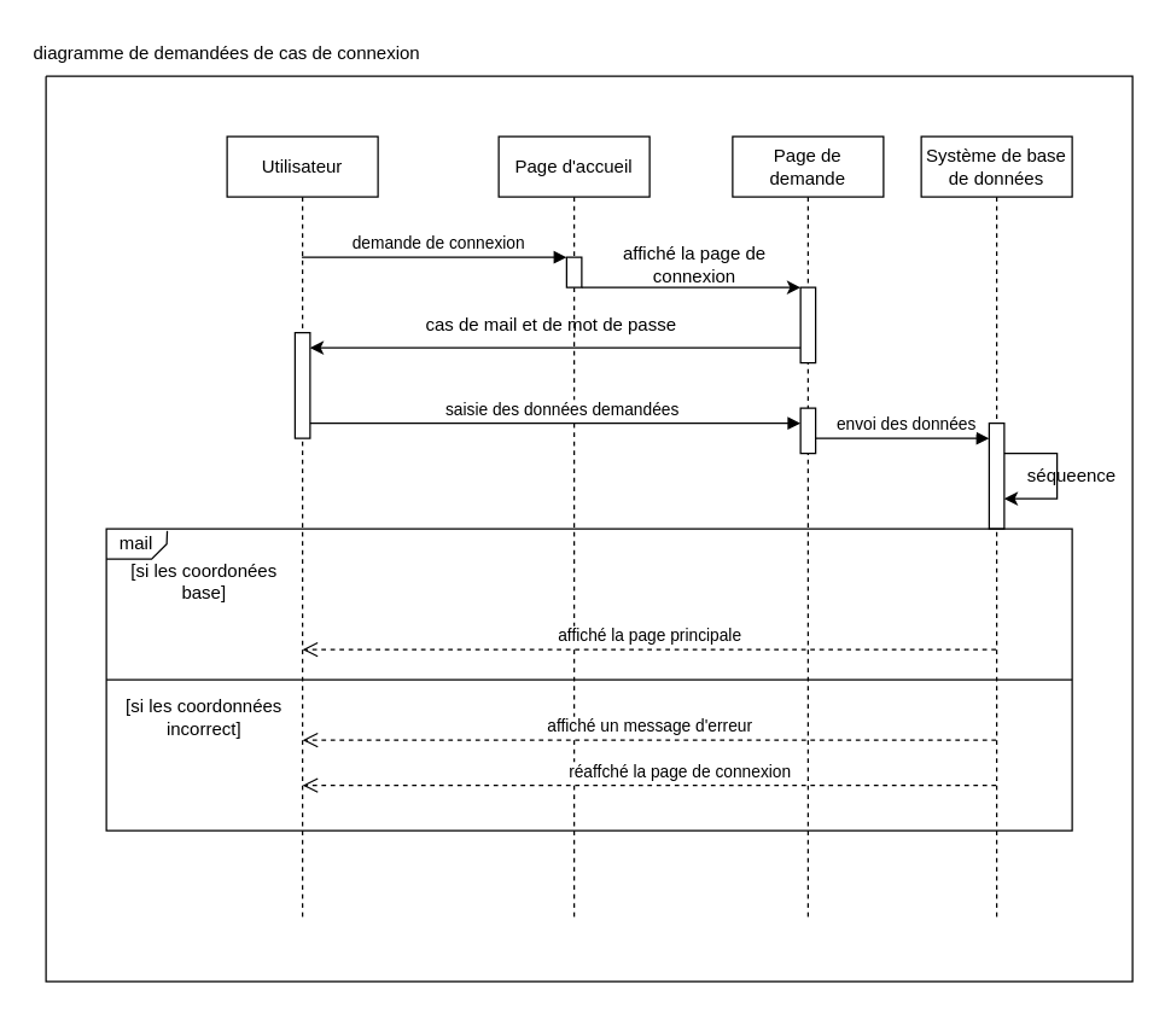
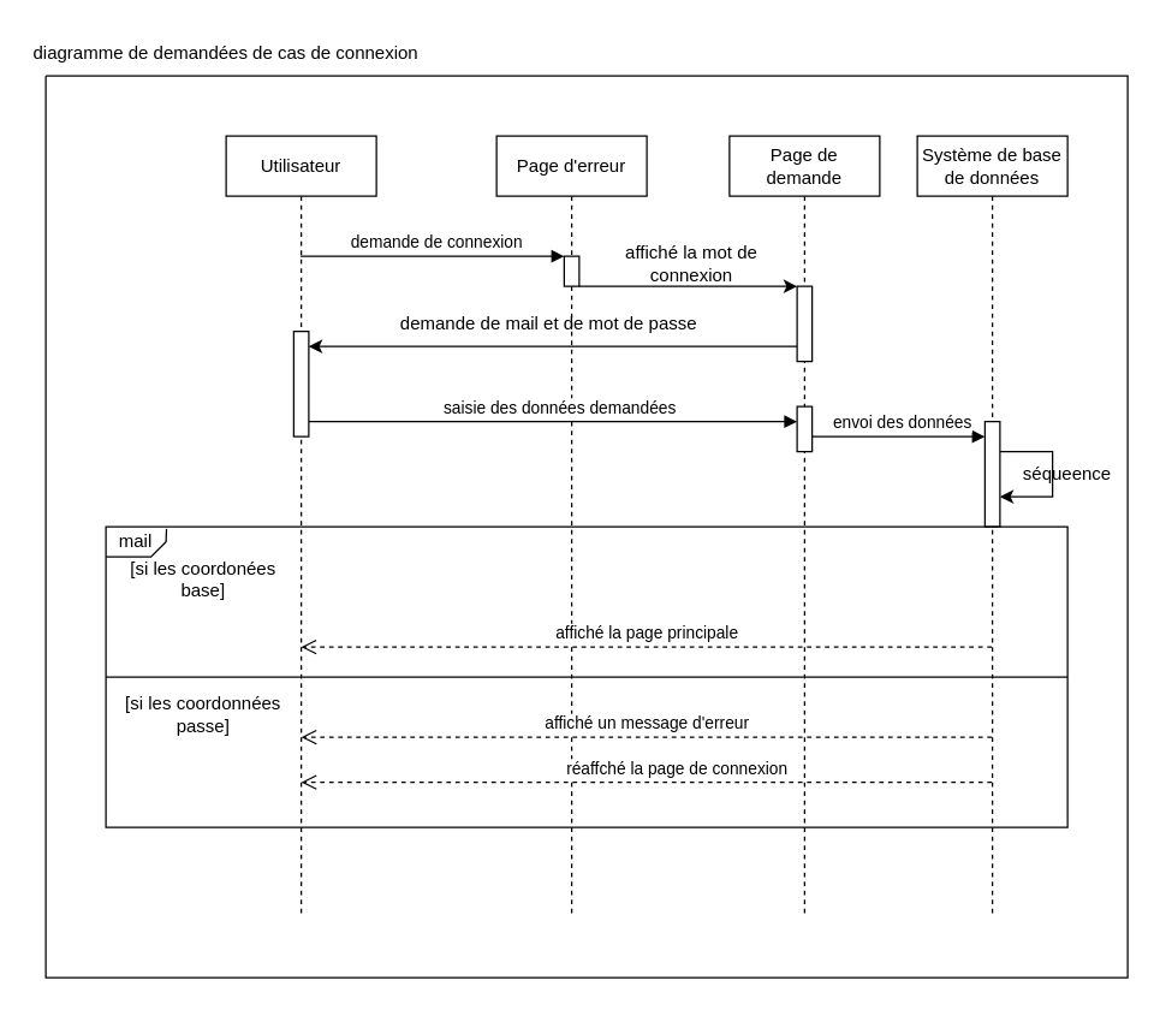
  <mxCell id="0" />
  <mxCell id="1" parent="0" />
- <mxCell id="2" value="Page d'accueil" style="shape=umlLifeline;perimeter=lifelinePerimeter;whiteSpace=wrap;html=1;container=0;dropTarget=0;collapsible=0;recursiveResize=0;outlineConnect=0;portConstraint=eastwest;newEdgeStyle={&quot;edgeStyle&quot;:&quot;elbowEdgeStyle&quot;,&quot;elbow&quot;:&quot;vertical&quot;,&quot;curved&quot;:0,&quot;rounded&quot;:0};" parent="1" vertex="1"><mxGeometry x="330" y="90" width="100" height="520" as="geometry" /></mxCell>
+ <mxCell id="2" value="Page d'erreur" style="shape=umlLifeline;perimeter=lifelinePerimeter;whiteSpace=wrap;html=1;container=0;dropTarget=0;collapsible=0;recursiveResize=0;outlineConnect=0;portConstraint=eastwest;newEdgeStyle={&quot;edgeStyle&quot;:&quot;elbowEdgeStyle&quot;,&quot;elbow&quot;:&quot;vertical&quot;,&quot;curved&quot;:0,&quot;rounded&quot;:0};" parent="1" vertex="1"><mxGeometry x="330" y="90" width="100" height="520" as="geometry" /></mxCell>
  <mxCell id="3" value="" style="html=1;points=[];perimeter=orthogonalPerimeter;outlineConnect=0;targetShapes=umlLifeline;portConstraint=eastwest;newEdgeStyle={&quot;edgeStyle&quot;:&quot;elbowEdgeStyle&quot;,&quot;elbow&quot;:&quot;vertical&quot;,&quot;curved&quot;:0,&quot;rounded&quot;:0};" parent="2" vertex="1"><mxGeometry x="45" y="80" width="10" height="20" as="geometry" /></mxCell>
  <mxCell id="4" value="demande de connexion" style="html=1;verticalAlign=bottom;endArrow=block;edgeStyle=elbowEdgeStyle;elbow=vertical;curved=0;rounded=0;" parent="1" source="12" target="3" edge="1"><mxGeometry x="0.029" relative="1" as="geometry"><mxPoint x="205" y="170" as="sourcePoint" /><Array as="points"><mxPoint x="290" y="170" /></Array><mxPoint as="offset" /></mxGeometry></mxCell>
  <mxCell id="5" value="Page de demande" style="shape=umlLifeline;perimeter=lifelinePerimeter;whiteSpace=wrap;html=1;container=0;dropTarget=0;collapsible=0;recursiveResize=0;outlineConnect=0;portConstraint=eastwest;newEdgeStyle={&quot;edgeStyle&quot;:&quot;elbowEdgeStyle&quot;,&quot;elbow&quot;:&quot;vertical&quot;,&quot;curved&quot;:0,&quot;rounded&quot;:0};" vertex="1" parent="1"><mxGeometry x="485" y="90" width="100" height="520" as="geometry" /></mxCell>
  <mxCell id="6" value="&lt;span style=&quot;color: rgba(0, 0, 0, 0); font-family: monospace; font-size: 0px; text-align: start;&quot;&gt;%3CmxGraphModel%3E%3Croot%3E%3CmxCell%20id%3D%220%22%2F%3E%3CmxCell%20id%3D%221%22%20parent%3D%220%22%2F%3E%3CmxCell%20id%3D%222%22%20value%3D%22demande%20de%20connexion%22%20style%3D%22html%3D1%3BverticalAlign%3Dbottom%3BendArrow%3Dblock%3BedgeStyle%3DelbowEdgeStyle%3Belbow%3Dvertical%3Bcurved%3D0%3Brounded%3D0%3B%22%20edge%3D%221%22%20parent%3D%221%22%3E%3CmxGeometry%20x%3D%220.03%22%20relative%3D%221%22%20as%3D%22geometry%22%3E%3CmxPoint%20x%3D%2290%22%20y%3D%22120%22%20as%3D%22sourcePoint%22%2F%3E%3CArray%20as%3D%22points%22%3E%3CmxPoint%20x%3D%22180%22%20y%3D%22120%22%2F%3E%3C%2FArray%3E%3CmxPoint%20x%3D%22265%22%20y%3D%22120%22%20as%3D%22targetPoint%22%2F%3E%3CmxPoint%20as%3D%22offset%22%2F%3E%3C%2FmxGeometry%3E%3C%2FmxCell%3E%3C%2Froot%3E%3C%2FmxGraphModel%3E&lt;/span&gt;" style="html=1;points=[];perimeter=orthogonalPerimeter;outlineConnect=0;targetShapes=umlLifeline;portConstraint=eastwest;newEdgeStyle={&quot;edgeStyle&quot;:&quot;elbowEdgeStyle&quot;,&quot;elbow&quot;:&quot;vertical&quot;,&quot;curved&quot;:0,&quot;rounded&quot;:0};" vertex="1" parent="5"><mxGeometry x="45" y="100" width="10" height="50" as="geometry" /></mxCell>
  <mxCell id="7" value="&lt;span style=&quot;color: rgba(0, 0, 0, 0); font-family: monospace; font-size: 0px; text-align: start;&quot;&gt;%3CmxGraphModel%3E%3Croot%3E%3CmxCell%20id%3D%220%22%2F%3E%3CmxCell%20id%3D%221%22%20parent%3D%220%22%2F%3E%3CmxCell%20id%3D%222%22%20value%3D%22demande%20de%20connexion%22%20style%3D%22html%3D1%3BverticalAlign%3Dbottom%3BendArrow%3Dblock%3BedgeStyle%3DelbowEdgeStyle%3Belbow%3Dvertical%3Bcurved%3D0%3Brounded%3D0%3B%22%20edge%3D%221%22%20parent%3D%221%22%3E%3CmxGeometry%20x%3D%220.03%22%20relative%3D%221%22%20as%3D%22geometry%22%3E%3CmxPoint%20x%3D%2290%22%20y%3D%22120%22%20as%3D%22sourcePoint%22%2F%3E%3CArray%20as%3D%22points%22%3E%3CmxPoint%20x%3D%22180%22%20y%3D%22120%22%2F%3E%3C%2FArray%3E%3CmxPoint%20x%3D%22265%22%20y%3D%22120%22%20as%3D%22targetPoint%22%2F%3E%3CmxPoint%20as%3D%22offset%22%2F%3E%3C%2FmxGeometry%3E%3C%2FmxCell%3E%3C%2Froot%3E%3C%2FmxGraphModel%3E&lt;/span&gt;" style="html=1;points=[];perimeter=orthogonalPerimeter;outlineConnect=0;targetShapes=umlLifeline;portConstraint=eastwest;newEdgeStyle={&quot;edgeStyle&quot;:&quot;elbowEdgeStyle&quot;,&quot;elbow&quot;:&quot;vertical&quot;,&quot;curved&quot;:0,&quot;rounded&quot;:0};" vertex="1" parent="5"><mxGeometry x="45" y="180" width="10" height="30" as="geometry" /></mxCell>
  <mxCell id="8" value="Système de base de données" style="shape=umlLifeline;perimeter=lifelinePerimeter;whiteSpace=wrap;html=1;container=0;dropTarget=0;collapsible=0;recursiveResize=0;outlineConnect=0;portConstraint=eastwest;newEdgeStyle={&quot;edgeStyle&quot;:&quot;elbowEdgeStyle&quot;,&quot;elbow&quot;:&quot;vertical&quot;,&quot;curved&quot;:0,&quot;rounded&quot;:0};" vertex="1" parent="1"><mxGeometry x="610" y="90" width="100" height="520" as="geometry" /></mxCell>
  <mxCell id="9" value="" style="html=1;points=[];perimeter=orthogonalPerimeter;outlineConnect=0;targetShapes=umlLifeline;portConstraint=eastwest;newEdgeStyle={&quot;edgeStyle&quot;:&quot;elbowEdgeStyle&quot;,&quot;elbow&quot;:&quot;vertical&quot;,&quot;curved&quot;:0,&quot;rounded&quot;:0};" vertex="1" parent="8"><mxGeometry x="45" y="190" width="10" height="70" as="geometry" /></mxCell>
  <mxCell id="10" value="" style="endArrow=classic;html=1;rounded=0;" edge="1" parent="8" source="9" target="9"><mxGeometry width="50" height="50" relative="1" as="geometry"><mxPoint x="60" y="190" as="sourcePoint" /><mxPoint x="60" y="215" as="targetPoint" /><Array as="points"><mxPoint x="90" y="210" /><mxPoint x="90" y="240" /></Array></mxGeometry></mxCell>
  <mxCell id="11" value="diagramme de demandées de cas de connexion" style="text;html=1;align=left;verticalAlign=middle;whiteSpace=wrap;rounded=0;" vertex="1" parent="1"><mxGeometry x="20" y="20" width="490" height="30" as="geometry" /></mxCell>
  <mxCell id="12" value="Utilisateur" style="shape=umlLifeline;perimeter=lifelinePerimeter;whiteSpace=wrap;html=1;container=0;dropTarget=0;collapsible=0;recursiveResize=0;outlineConnect=0;portConstraint=eastwest;newEdgeStyle={&quot;edgeStyle&quot;:&quot;elbowEdgeStyle&quot;,&quot;elbow&quot;:&quot;vertical&quot;,&quot;curved&quot;:0,&quot;rounded&quot;:0};" vertex="1" parent="1"><mxGeometry x="150" y="90" width="100" height="520" as="geometry" /></mxCell>
  <mxCell id="13" value="" style="html=1;points=[];perimeter=orthogonalPerimeter;outlineConnect=0;targetShapes=umlLifeline;portConstraint=eastwest;newEdgeStyle={&quot;edgeStyle&quot;:&quot;elbowEdgeStyle&quot;,&quot;elbow&quot;:&quot;vertical&quot;,&quot;curved&quot;:0,&quot;rounded&quot;:0};" vertex="1" parent="12"><mxGeometry x="45" y="130" width="10" height="70" as="geometry" /></mxCell>
  <mxCell id="14" value="" style="endArrow=classic;html=1;rounded=0;" edge="1" parent="1"><mxGeometry width="50" height="50" relative="1" as="geometry"><mxPoint x="385" y="190" as="sourcePoint" /><mxPoint x="530" y="190" as="targetPoint" /></mxGeometry></mxCell>
  <mxCell id="15" value="" style="endArrow=classic;html=1;rounded=0;" edge="1" parent="1"><mxGeometry width="50" height="50" relative="1" as="geometry"><mxPoint x="530" y="230" as="sourcePoint" /><mxPoint x="205" y="230" as="targetPoint" /></mxGeometry></mxCell>
- <mxCell id="16" value="affiché la page de connexion" style="text;html=1;align=center;verticalAlign=middle;whiteSpace=wrap;rounded=0;" vertex="1" parent="1"><mxGeometry x="390" y="160" width="140" height="30" as="geometry" /></mxCell>
- <mxCell id="17" value="cas de mail et de mot de passe" style="text;html=1;align=center;verticalAlign=middle;whiteSpace=wrap;rounded=0;" vertex="1" parent="1"><mxGeometry x="240" y="200" width="250" height="30" as="geometry" /></mxCell>
+ <mxCell id="16" value="affiché la mot de connexion" style="text;html=1;align=center;verticalAlign=middle;whiteSpace=wrap;rounded=0;" vertex="1" parent="1"><mxGeometry x="390" y="160" width="140" height="30" as="geometry" /></mxCell>
+ <mxCell id="17" value="demande de mail et de mot de passe" style="text;html=1;align=center;verticalAlign=middle;whiteSpace=wrap;rounded=0;" vertex="1" parent="1"><mxGeometry x="240" y="200" width="250" height="30" as="geometry" /></mxCell>
  <mxCell id="18" value="saisie des données demandées" style="html=1;verticalAlign=bottom;endArrow=block;edgeStyle=elbowEdgeStyle;elbow=vertical;curved=0;rounded=0;" edge="1" parent="1" source="13" target="7"><mxGeometry x="0.029" relative="1" as="geometry"><mxPoint x="220" y="280" as="sourcePoint" /><Array as="points"><mxPoint x="310" y="280" /></Array><mxPoint x="395" y="280" as="targetPoint" /><mxPoint as="offset" /></mxGeometry></mxCell>
  <mxCell id="19" value="envoi des données" style="html=1;verticalAlign=bottom;endArrow=block;edgeStyle=elbowEdgeStyle;elbow=vertical;curved=0;rounded=0;" edge="1" parent="1" target="9"><mxGeometry x="0.043" relative="1" as="geometry"><mxPoint x="540" y="290" as="sourcePoint" /><Array as="points"><mxPoint x="630" y="290" /></Array><mxPoint x="715" y="290" as="targetPoint" /><mxPoint as="offset" /></mxGeometry></mxCell>
  <mxCell id="20" value="séqueence" style="text;html=1;align=center;verticalAlign=middle;whiteSpace=wrap;rounded=0;" vertex="1" parent="1"><mxGeometry x="670" y="300" width="80" height="30" as="geometry" /></mxCell>
- <mxCell id="21" value="[si les coordonnées incorrect]" style="text;html=1;align=center;verticalAlign=middle;whiteSpace=wrap;rounded=0;fillColor=default;" vertex="1" parent="1"><mxGeometry x="80" y="460" width="110" height="30" as="geometry" /></mxCell>
+ <mxCell id="21" value="[si les coordonnées passe]" style="text;html=1;align=center;verticalAlign=middle;whiteSpace=wrap;rounded=0;fillColor=default;" vertex="1" parent="1"><mxGeometry x="80" y="460" width="110" height="30" as="geometry" /></mxCell>
  <mxCell id="22" value="[si les coordonées base]" style="text;html=1;align=center;verticalAlign=middle;whiteSpace=wrap;rounded=0;fillColor=default;" vertex="1" parent="1"><mxGeometry x="80" y="370" width="110" height="30" as="geometry" /></mxCell>
  <mxCell id="23" value="affiché la page principale" style="html=1;verticalAlign=bottom;endArrow=open;dashed=1;endSize=8;edgeStyle=elbowEdgeStyle;elbow=vertical;curved=0;rounded=0;" edge="1" parent="1"><mxGeometry relative="1" as="geometry"><mxPoint x="199.912" y="430.002" as="targetPoint" /><Array as="points" /><mxPoint x="659.5" y="430.002" as="sourcePoint" /></mxGeometry></mxCell>
  <mxCell id="24" value="affiché un message d'erreur" style="html=1;verticalAlign=bottom;endArrow=open;dashed=1;endSize=8;edgeStyle=elbowEdgeStyle;elbow=vertical;curved=0;rounded=0;" edge="1" parent="1"><mxGeometry relative="1" as="geometry"><mxPoint x="200.002" y="490.002" as="targetPoint" /><Array as="points" /><mxPoint x="659.59" y="490.002" as="sourcePoint" /></mxGeometry></mxCell>
  <mxCell id="25" value="réaffché la page de connexion" style="html=1;verticalAlign=bottom;endArrow=open;dashed=1;endSize=8;edgeStyle=elbowEdgeStyle;elbow=vertical;curved=0;rounded=0;" edge="1" parent="1"><mxGeometry x="-0.088" relative="1" as="geometry"><mxPoint x="200.002" y="520.002" as="targetPoint" /><Array as="points" /><mxPoint x="659.59" y="520.002" as="sourcePoint" /><mxPoint as="offset" /></mxGeometry></mxCell>
  <mxCell id="26" value="" style="rounded=0;whiteSpace=wrap;html=1;fillColor=none;" vertex="1" parent="1"><mxGeometry x="70" y="350" width="640" height="200" as="geometry" /></mxCell>
  <mxCell id="27" value="" style="endArrow=none;html=1;rounded=0;" edge="1" parent="1" target="26"><mxGeometry width="50" height="50" relative="1" as="geometry"><mxPoint x="70" y="450" as="sourcePoint" /><mxPoint x="120" y="400" as="targetPoint" /><Array as="points"><mxPoint x="660" y="450" /></Array></mxGeometry></mxCell>
  <mxCell id="28" value="" style="endArrow=none;html=1;rounded=0;exitX=0.063;exitY=0.007;exitDx=0;exitDy=0;exitPerimeter=0;" edge="1" parent="1" source="26"><mxGeometry width="50" height="50" relative="1" as="geometry"><mxPoint x="84.545" y="380" as="sourcePoint" /><mxPoint x="70" y="370" as="targetPoint" /><Array as="points"><mxPoint y="360" x="110" /><mxPoint x="100" y="370" /></Array></mxGeometry></mxCell>
  <mxCell id="29" value="mail" style="text;html=1;align=center;verticalAlign=middle;whiteSpace=wrap;rounded=0;" vertex="1" parent="1"><mxGeometry x="70" y="350" width="40" height="20" as="geometry" /></mxCell>
  <mxCell id="30" value="" style="endArrow=none;html=1;rounded=0;" edge="1" parent="1"><mxGeometry width="50" height="50" relative="1" as="geometry"><mxPoint x="30" as="sourcePoint" y="50" /><mxPoint x="30" as="targetPoint" y="50" /><Array as="points"><mxPoint x="750" y="50" /><mxPoint x="750" y="650" /><mxPoint x="30" y="650" /></Array></mxGeometry></mxCell>
